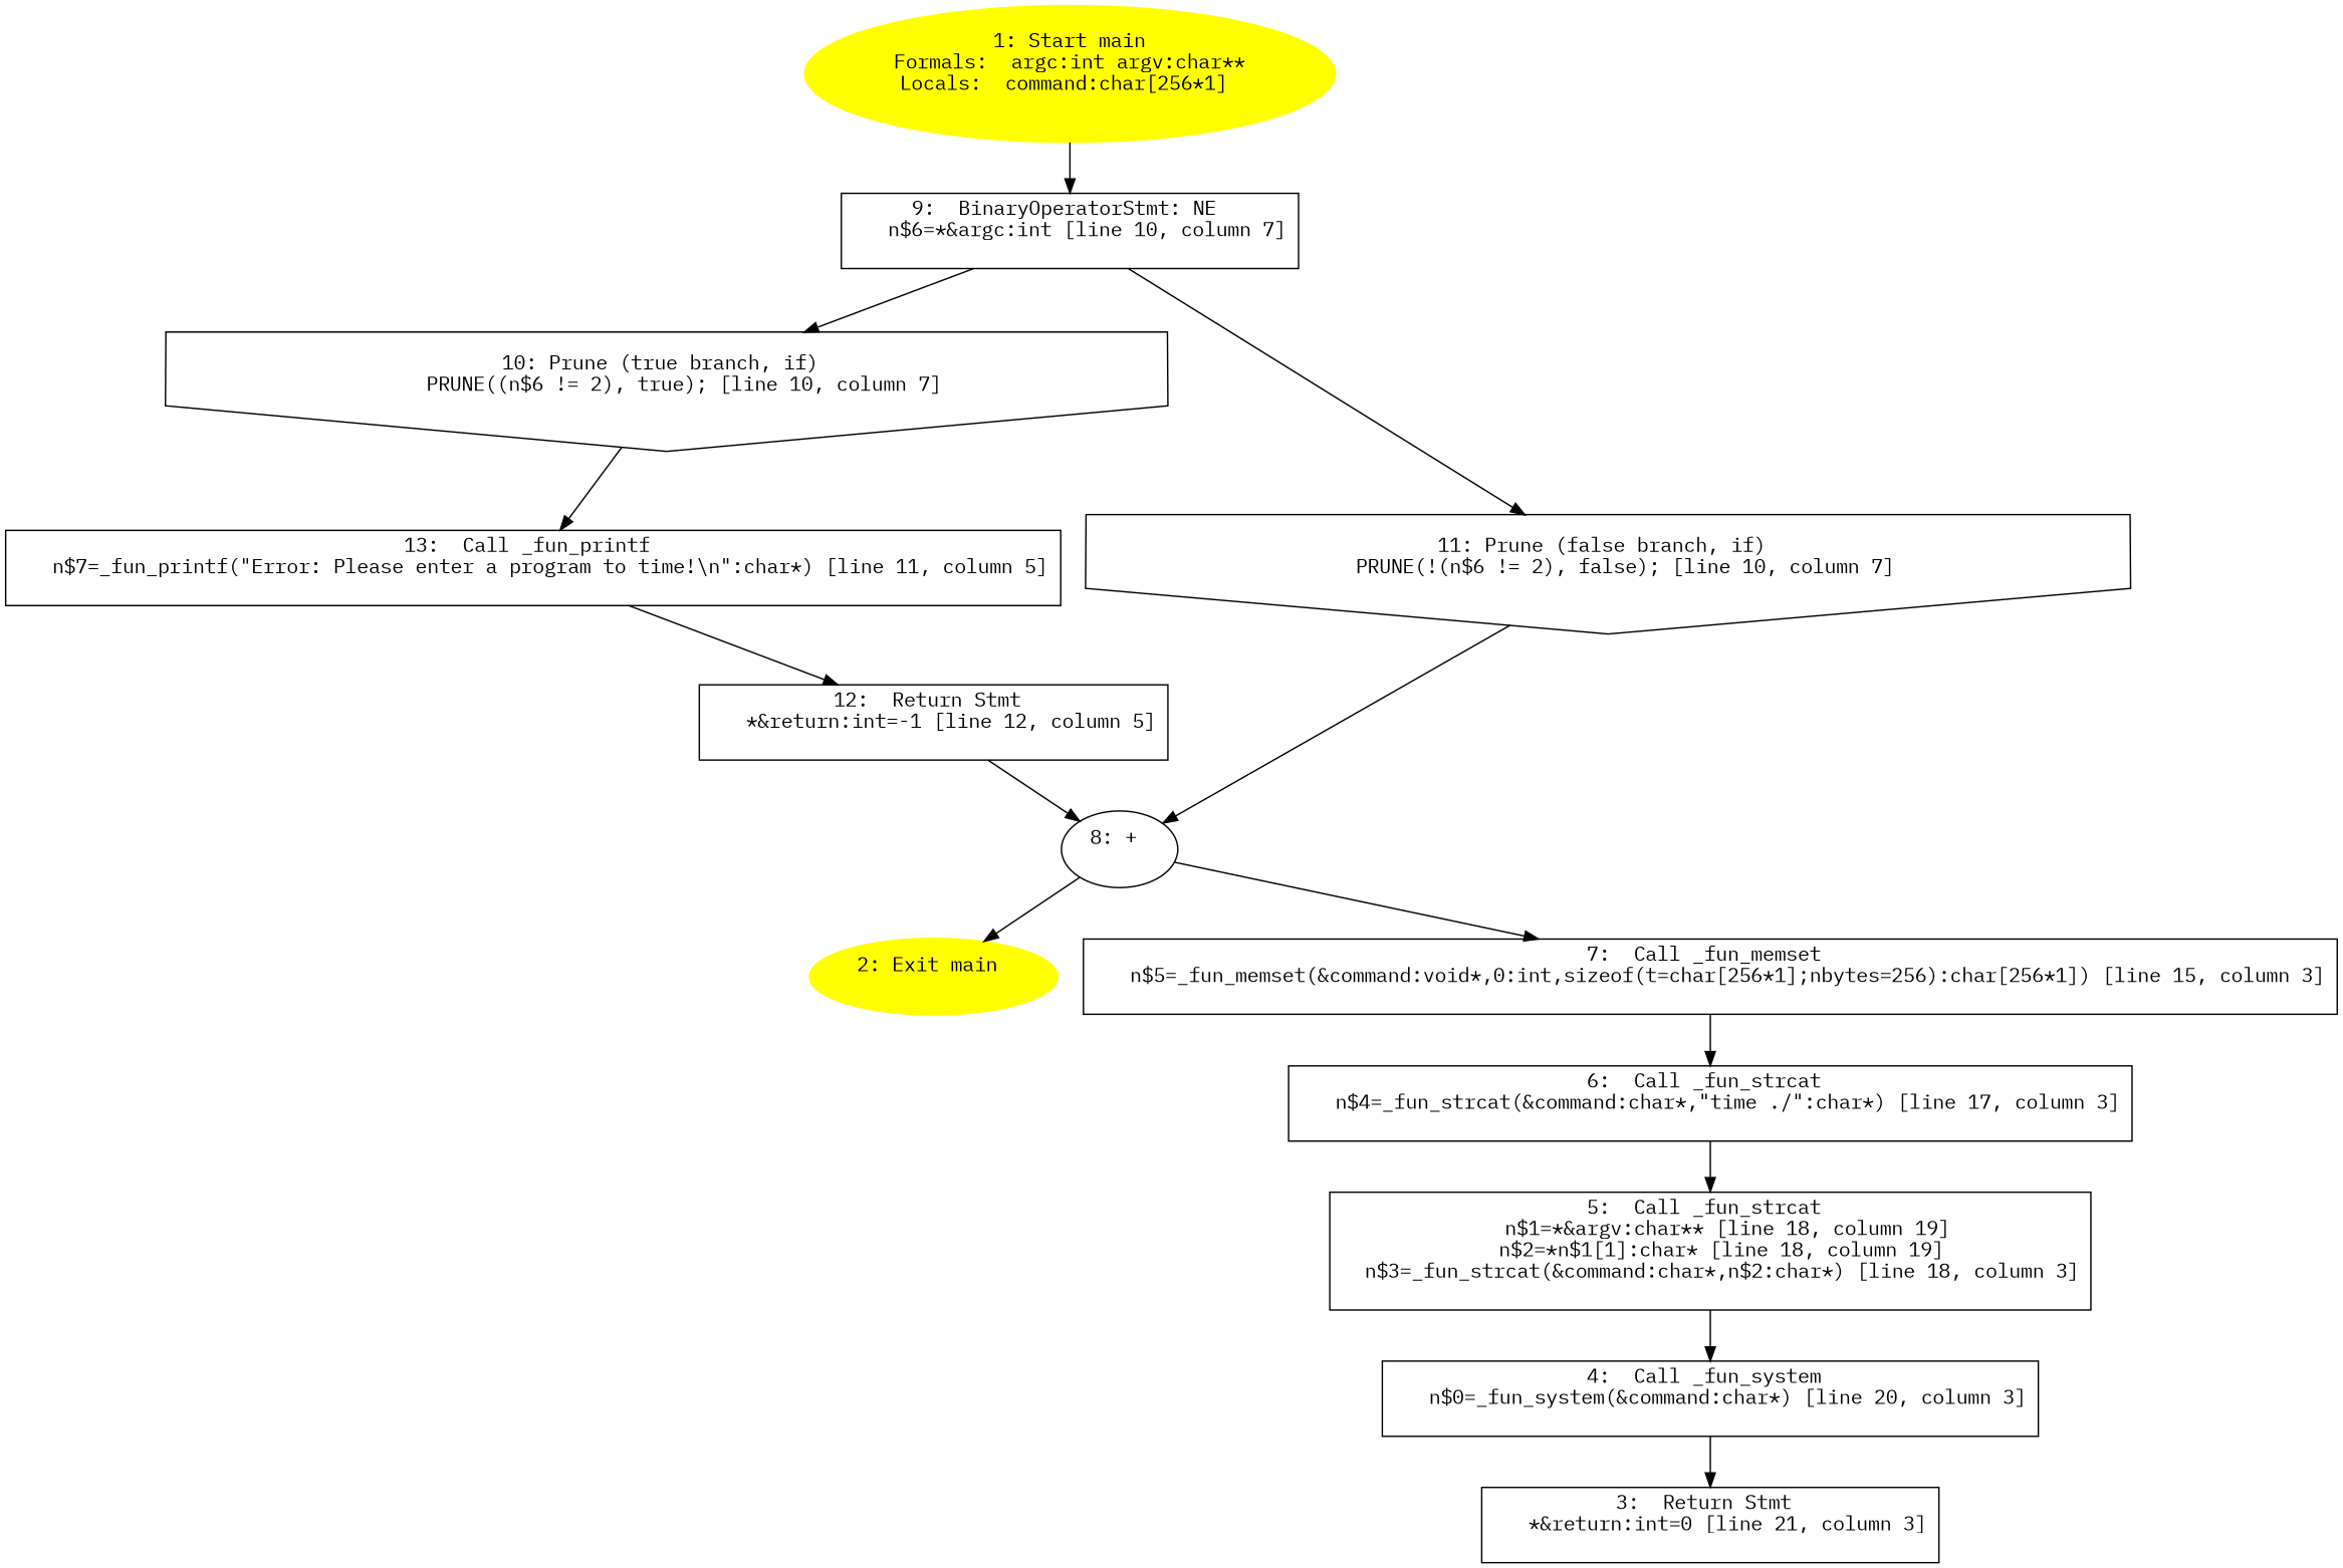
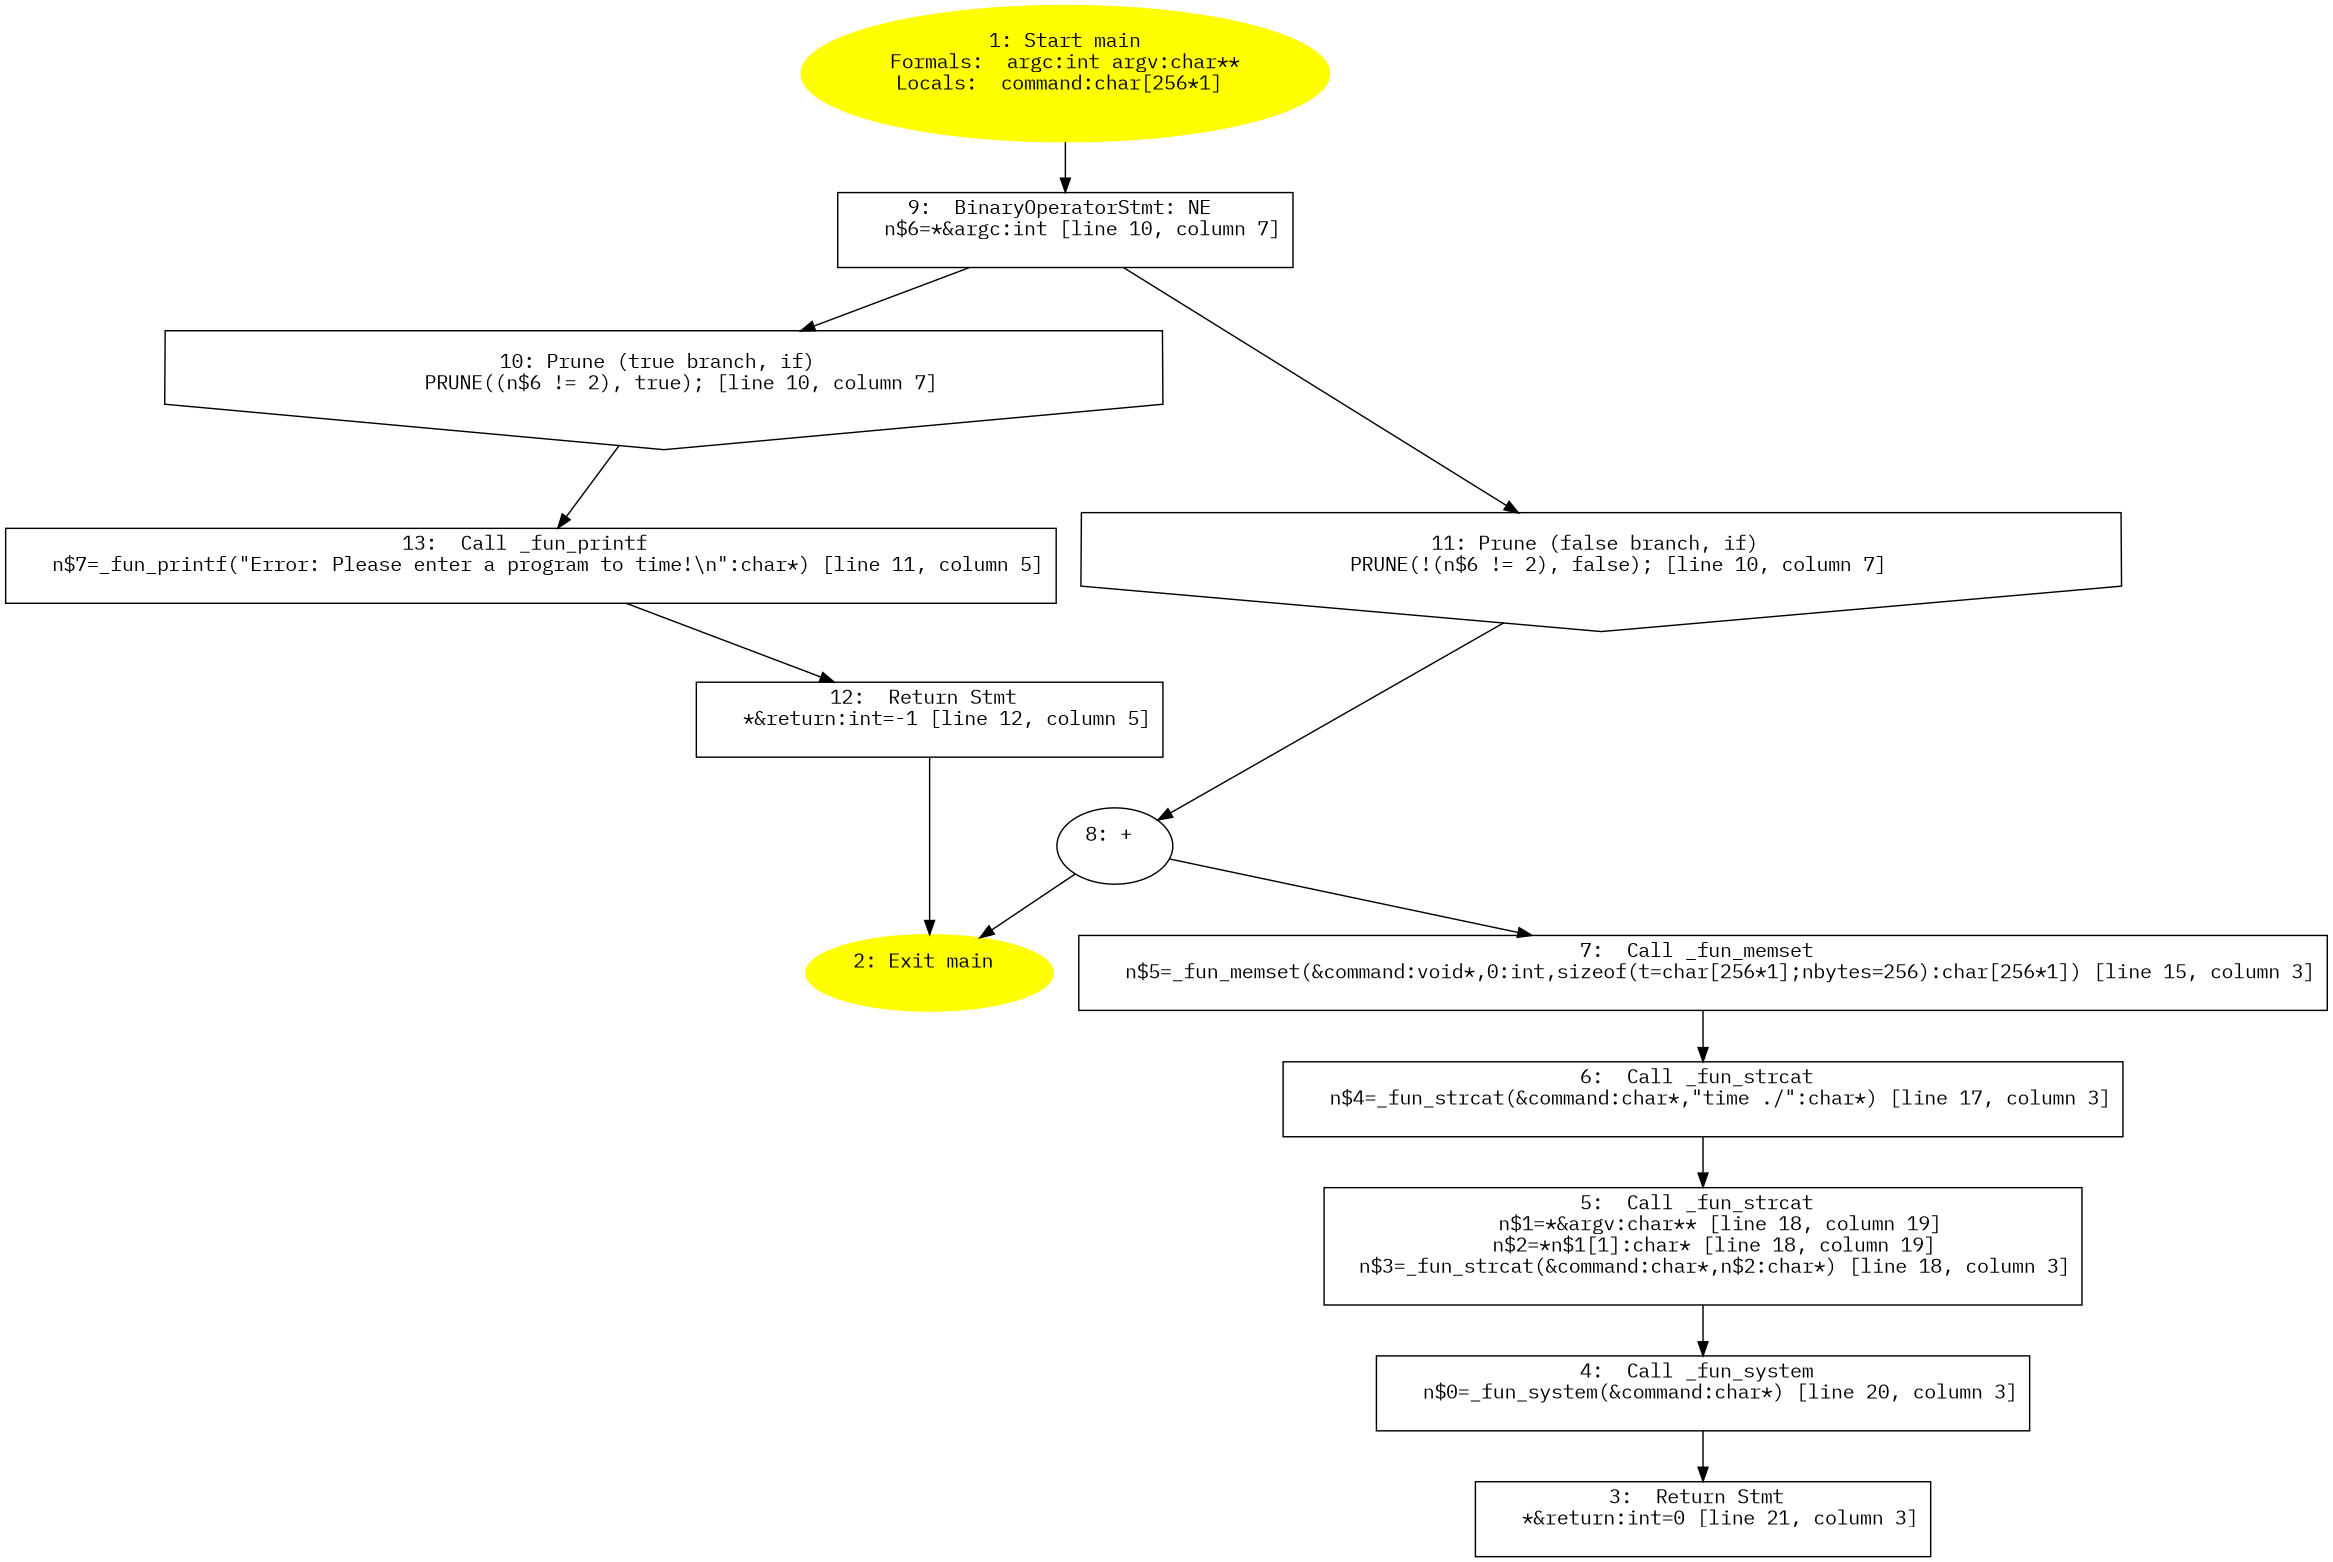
  digraph {
    fontname="IBM Plex Mono"
    node [fontname="IBM Plex Mono" shape=box]
    edge [fontname="IBM Plex Mono"]
    n1 [color=yellow label="1: Start main\nFormals:  argc:int argv:char**\nLocals:  command:char[256*1] \n  " style=filled shape=""]
    n2 [label="9:  BinaryOperatorStmt: NE \n   n$6=*&argc:int [line 10, column 7]\n "]
    n3 [label="10: Prune (true branch, if) \n   PRUNE((n$6 != 2), true); [line 10, column 7]\n " shape=invhouse]
    n4 [label="11: Prune (false branch, if) \n   PRUNE(!(n$6 != 2), false); [line 10, column 7]\n " shape=invhouse]
    n5 [label="13:  Call _fun_printf \n   n$7=_fun_printf(\"Error: Please enter a program to time!\\n\":char*) [line 11, column 5]\n "]
    n6 [label="8: + \n  " shape=""]
    n7 [color=yellow label="2: Exit main \n  " style=filled shape=""]
    n8 [label="3:  Return Stmt \n   *&return:int=0 [line 21, column 3]\n "]
    n9 [label="4:  Call _fun_system \n   n$0=_fun_system(&command:char*) [line 20, column 3]\n "]
    n10 [label="5:  Call _fun_strcat \n   n$1=*&argv:char** [line 18, column 19]\n  n$2=*n$1[1]:char* [line 18, column 19]\n  n$3=_fun_strcat(&command:char*,n$2:char*) [line 18, column 3]\n "]
    n11 [label="6:  Call _fun_strcat \n   n$4=_fun_strcat(&command:char*,\"time ./\":char*) [line 17, column 3]\n "]
    n12 [label="7:  Call _fun_memset \n   n$5=_fun_memset(&command:void*,0:int,sizeof(t=char[256*1];nbytes=256):char[256*1]) [line 15, column 3]\n "]
    n13 [label="12:  Return Stmt \n   *&return:int=-1 [line 12, column 5]\n "]
    n1 -> n2
    n2 -> n3
    n2 -> n4
    n3 -> n5
    n4 -> n6
    n5 -> n13
    n6 -> n7
    n6 -> n12
    n9 -> n8
    n10 -> n9
    n11 -> n10
    n12 -> n11
-   n13 -> n6
+   n13 -> n7
  }
